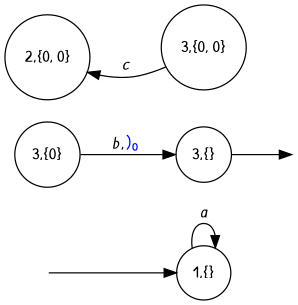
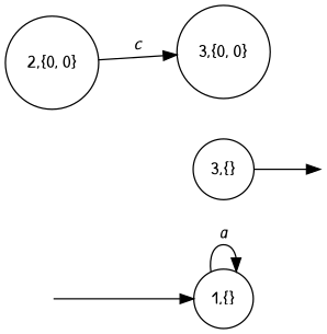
  digraph {
    fontname="Patrick Hand"
    rankdir=LR
    node [fontname="Patrick Hand" shape=circle]
    edge [fontname="Patrick Hand"]
    Q0 [fixedsize=true height=0 style=invisible width=0]
    "1,{}"
    Q1 [fixedsize=true height=0 style=invisible width=0]
    "3,{}"
-   "3,{0}"
    "2,{0, 0}"
    "3,{0, 0}"
    Q0 -> "1,{}"
    "1,{}" -> "1,{}" [label=<<i>a</i>>]
    "3,{}" -> Q1
-   "3,{0}" -> "3,{}" [label=<<i>b</i>,<FONT COLOR="blue">)₀</FONT>>]
-   "3,{0, 0}" -> "2,{0, 0}" [label=<<i>c</i>>]
+   "2,{0, 0}" -> "3,{0, 0}" [label=<<i>c</i>>]
  }
